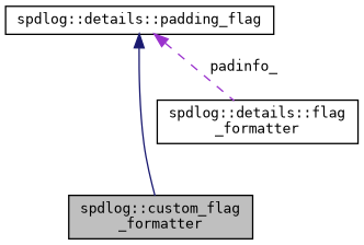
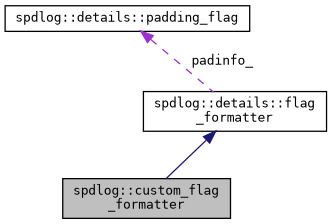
  digraph {
    fontname="DejaVu Sans Mono"
    node [color=black fillcolor=white fontname="DejaVu Sans Mono" fontsize=10 shape=record style=filled]
    edge [dir=back fontname="DejaVu Sans Mono" fontsize=10 labelfontname=Helvetica labelfontsize=10]
    n1 [fillcolor=grey75 fontcolor=black height=0.2 label="spdlog::custom_flag\l_formatter" width=0.4]
    n2 [height=0.2 label="spdlog::details::flag\l_formatter" width=0.4]
    n3 [height=0.2 label="spdlog::details::padding_flag" width=0.4]
-   n3 -> n1 [color=midnightblue style=solid]
+   n2 -> n1 [color=midnightblue style=solid]
    n3 -> n2 [color=darkorchid3 label=" padinfo_" style=dashed]
  }
